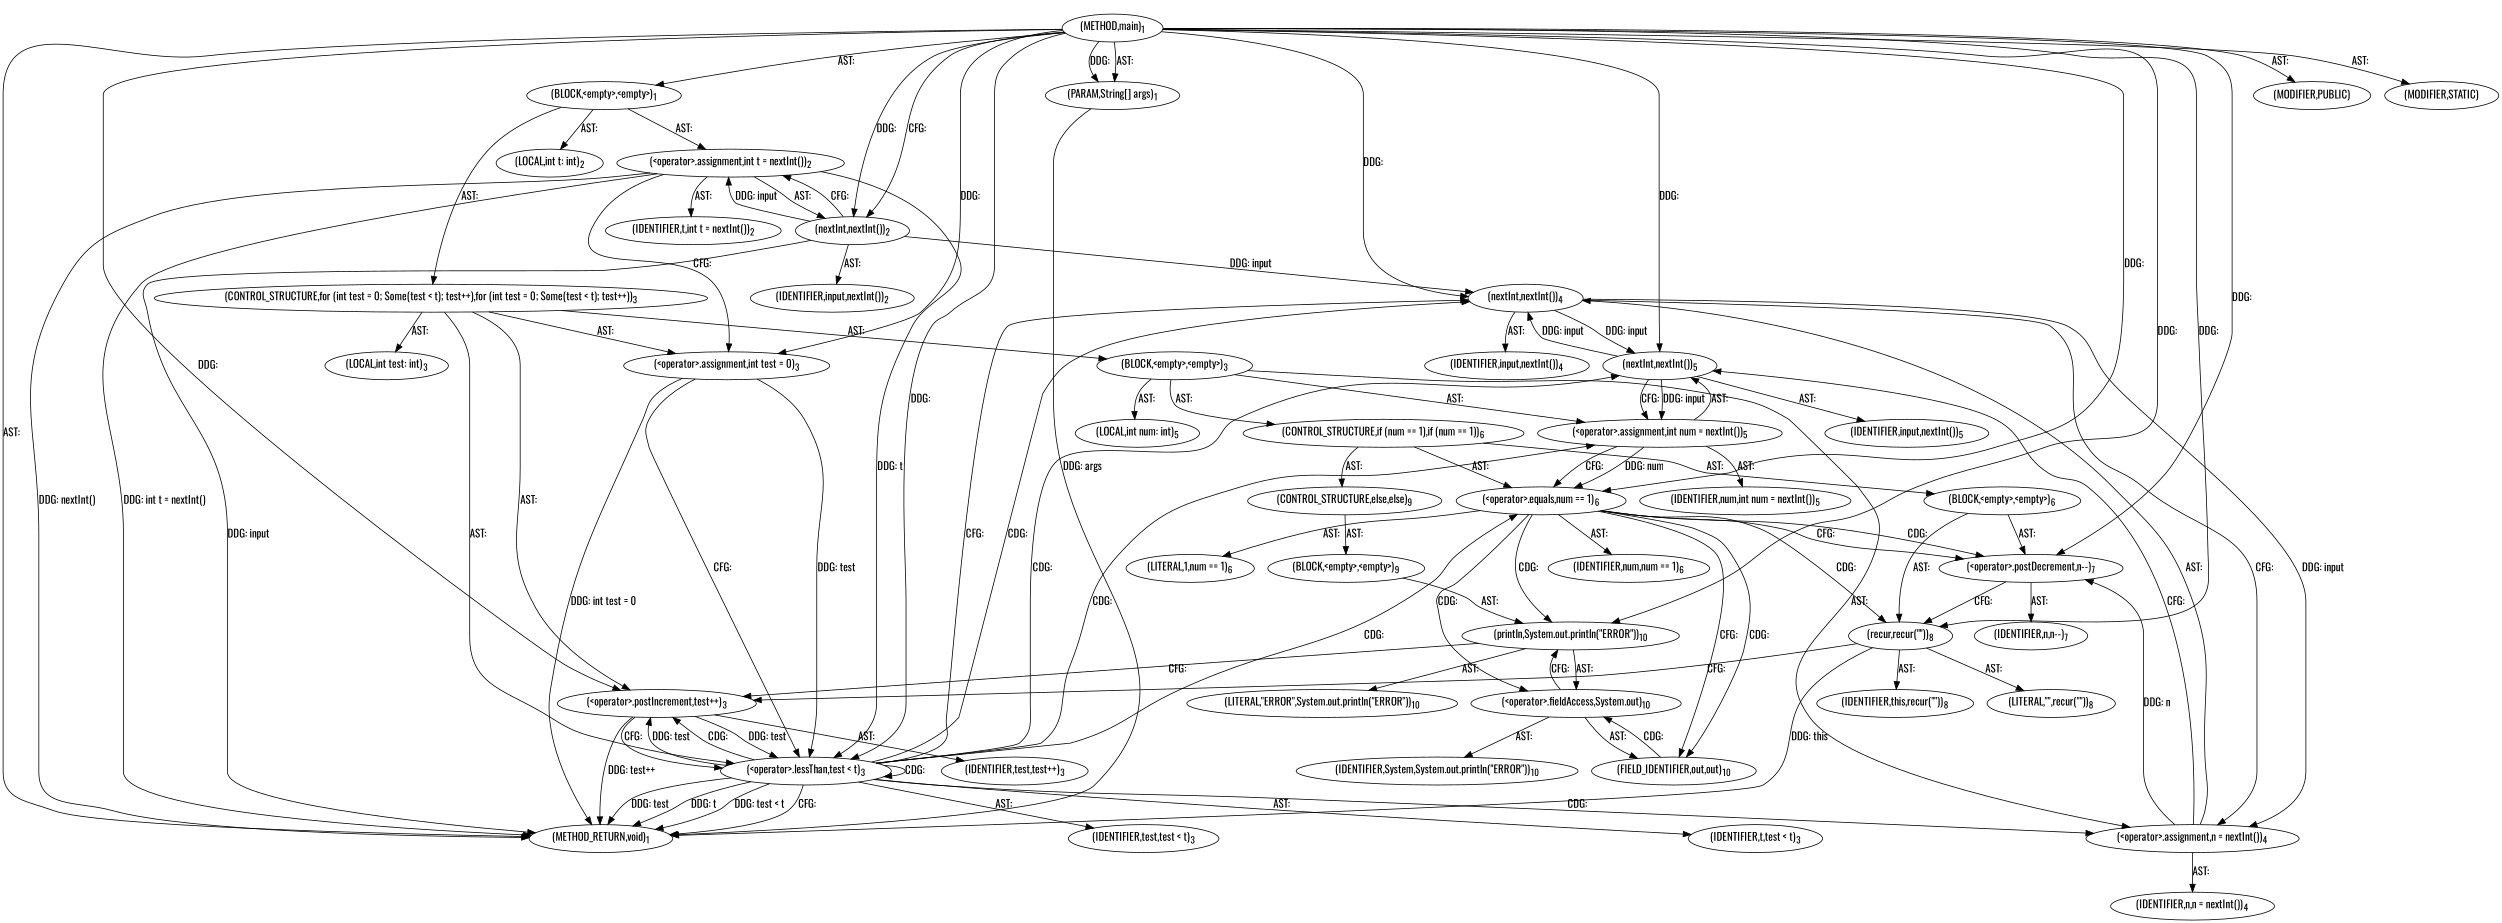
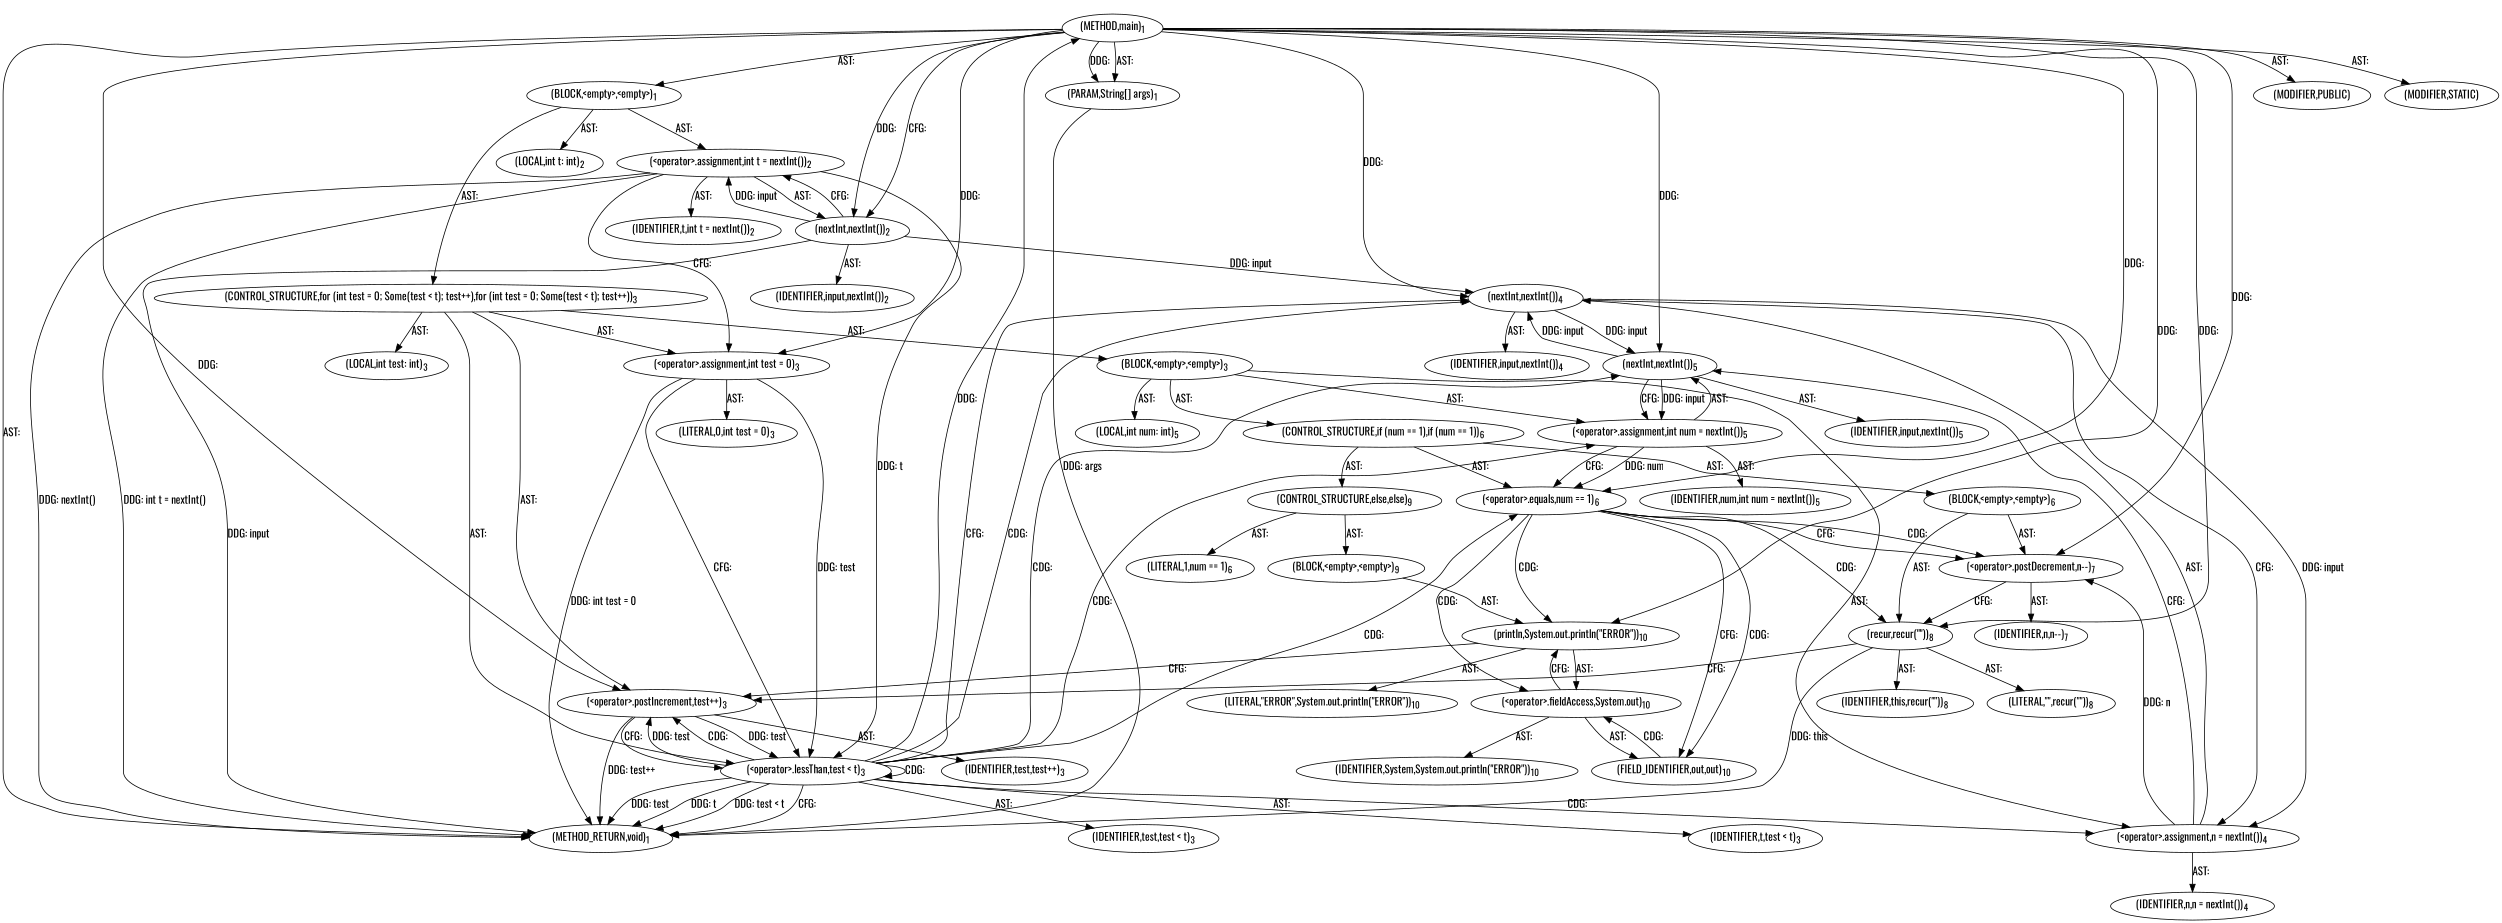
  digraph {
    fontname=Oswald
    node [fontname=Oswald]
    edge [fontname=Oswald]
    n1 [label=<(METHOD,main)<SUB>1</SUB>>]
    n2 [label=<(PARAM,String[] args)<SUB>1</SUB>>]
    n3 [label=<(BLOCK,&lt;empty&gt;,&lt;empty&gt;)<SUB>1</SUB>>]
    n4 [label=<(nextInt,nextInt())<SUB>2</SUB>>]
    n5 [label=<(&lt;operator&gt;.assignment,int test = 0)<SUB>3</SUB>>]
    n6 [label=<(&lt;operator&gt;.lessThan,test &lt; t)<SUB>3</SUB>>]
    n7 [label=<(&lt;operator&gt;.postIncrement,test++)<SUB>3</SUB>>]
    n8 [label=<(nextInt,nextInt())<SUB>4</SUB>>]
    n9 [label=<(nextInt,nextInt())<SUB>5</SUB>>]
    n10 [label=<(&lt;operator&gt;.equals,num == 1)<SUB>6</SUB>>]
    n11 [label=<(&lt;operator&gt;.postDecrement,n--)<SUB>7</SUB>>]
    n12 [label=<(recur,recur(&quot;&quot;))<SUB>8</SUB>>]
    n13 [label=<(println,System.out.println(&quot;ERROR&quot;))<SUB>10</SUB>>]
    n14 [label=<(MODIFIER,PUBLIC)>]
    n15 [label=<(MODIFIER,STATIC)>]
    n16 [label=<(METHOD_RETURN,void)<SUB>1</SUB>>]
    n17 [label=<(LOCAL,int t: int)<SUB>2</SUB>>]
    n18 [label=<(&lt;operator&gt;.assignment,int t = nextInt())<SUB>2</SUB>>]
    n19 [label=<(CONTROL_STRUCTURE,for (int test = 0; Some(test &lt; t); test++),for (int test = 0; Some(test &lt; t); test++))<SUB>3</SUB>>]
    n20 [label=<(IDENTIFIER,input,nextInt())<SUB>2</SUB>>]
+   n21 [label=<(LITERAL,0,int test = 0)<SUB>3</SUB>>]
    n22 [label=<(IDENTIFIER,test,test &lt; t)<SUB>3</SUB>>]
    n23 [label=<(IDENTIFIER,t,test &lt; t)<SUB>3</SUB>>]
    n24 [label=<(&lt;operator&gt;.assignment,n = nextInt())<SUB>4</SUB>>]
    n25 [label=<(&lt;operator&gt;.assignment,int num = nextInt())<SUB>5</SUB>>]
    n26 [label=<(IDENTIFIER,test,test++)<SUB>3</SUB>>]
    n27 [label=<(IDENTIFIER,input,nextInt())<SUB>4</SUB>>]
    n28 [label=<(IDENTIFIER,input,nextInt())<SUB>5</SUB>>]
-   n29 [label=<(IDENTIFIER,num,num == 1)<SUB>6</SUB>>]
    n30 [label=<(LITERAL,1,num == 1)<SUB>6</SUB>>]
    n31 [label=<(&lt;operator&gt;.fieldAccess,System.out)<SUB>10</SUB>>]
    n32 [label=<(FIELD_IDENTIFIER,out,out)<SUB>10</SUB>>]
    n33 [label=<(IDENTIFIER,n,n--)<SUB>7</SUB>>]
    n34 [label=<(IDENTIFIER,this,recur(&quot;&quot;))<SUB>8</SUB>>]
    n35 [label=<(LITERAL,&quot;&quot;,recur(&quot;&quot;))<SUB>8</SUB>>]
    n36 [label=<(LITERAL,&quot;ERROR&quot;,System.out.println(&quot;ERROR&quot;))<SUB>10</SUB>>]
    n37 [label=<(IDENTIFIER,t,int t = nextInt())<SUB>2</SUB>>]
    n38 [label=<(LOCAL,int test: int)<SUB>3</SUB>>]
    n39 [label=<(BLOCK,&lt;empty&gt;,&lt;empty&gt;)<SUB>3</SUB>>]
    n40 [label=<(LOCAL,int num: int)<SUB>5</SUB>>]
    n41 [label=<(CONTROL_STRUCTURE,if (num == 1),if (num == 1))<SUB>6</SUB>>]
    n42 [label=<(IDENTIFIER,n,n = nextInt())<SUB>4</SUB>>]
    n43 [label=<(IDENTIFIER,num,int num = nextInt())<SUB>5</SUB>>]
    n44 [label=<(BLOCK,&lt;empty&gt;,&lt;empty&gt;)<SUB>6</SUB>>]
    n45 [label=<(CONTROL_STRUCTURE,else,else)<SUB>9</SUB>>]
    n46 [label=<(BLOCK,&lt;empty&gt;,&lt;empty&gt;)<SUB>9</SUB>>]
    n47 [label=<(IDENTIFIER,System,System.out.println(&quot;ERROR&quot;))<SUB>10</SUB>>]
    n1 -> n2 [label="AST: "]
    n1 -> n2 [label="DDG: "]
    n1 -> n3 [label="AST: "]
    n1 -> n4 [label="CFG: "]
    n1 -> n4 [label="DDG: "]
    n1 -> n5 [label="DDG: "]
-   n1 -> n6 [label="DDG: "]
+   n6 -> n1 [label="DDG: "]
    n1 -> n7 [label="DDG: "]
    n1 -> n8 [label="DDG: "]
    n1 -> n9 [label="DDG: "]
    n1 -> n10 [label="DDG: "]
    n1 -> n11 [label="DDG: "]
    n1 -> n12 [label="DDG: "]
    n1 -> n13 [label="DDG: "]
    n1 -> n14 [label="AST: "]
    n1 -> n15 [label="AST: "]
    n1 -> n16 [label="AST: "]
    n2 -> n16 [label="DDG: args"]
    n3 -> n17 [label="AST: "]
    n3 -> n18 [label="AST: "]
    n3 -> n19 [label="AST: "]
    n4 -> n8 [label="DDG: input"]
    n4 -> n16 [label="DDG: input"]
    n4 -> n18 [label="CFG: "]
    n4 -> n18 [label="DDG: input"]
    n4 -> n20 [label="AST: "]
    n5 -> n6 [label="CFG: "]
    n5 -> n6 [label="DDG: test"]
    n5 -> n16 [label="DDG: int test = 0"]
+   n5 -> n21 [label="AST: "]
    n6 -> n6 [label="CDG: "]
    n6 -> n7 [label="DDG: test"]
    n6 -> n7 [label="CDG: "]
    n6 -> n8 [label="CFG: "]
    n6 -> n8 [label="CDG: "]
    n6 -> n9 [label="CDG: "]
    n6 -> n10 [label="CDG: "]
    n6 -> n16 [label="CFG: "]
    n6 -> n16 [label="DDG: test"]
    n6 -> n16 [label="DDG: t"]
    n6 -> n16 [label="DDG: test &lt; t"]
    n6 -> n22 [label="AST: "]
    n6 -> n23 [label="AST: "]
    n6 -> n24 [label="CDG: "]
    n6 -> n25 [label="CDG: "]
    n7 -> n6 [label="CFG: "]
    n7 -> n6 [label="DDG: test"]
    n7 -> n16 [label="DDG: test++"]
    n7 -> n26 [label="AST: "]
    n8 -> n9 [label="DDG: input"]
    n8 -> n24 [label="CFG: "]
    n8 -> n24 [label="DDG: input"]
    n8 -> n27 [label="AST: "]
    n9 -> n8 [label="DDG: input"]
    n9 -> n25 [label="CFG: "]
    n9 -> n25 [label="DDG: input"]
    n9 -> n28 [label="AST: "]
    n10 -> n11 [label="CFG: "]
    n10 -> n11 [label="CDG: "]
    n10 -> n12 [label="CDG: "]
    n10 -> n13 [label="CDG: "]
-   n10 -> n29 [label="AST: "]
-   n10 -> n30 [label="AST: "]
+   n45 -> n30 [label="AST: "]
    n10 -> n31 [label="CDG: "]
    n10 -> n32 [label="CFG: "]
    n10 -> n32 [label="CDG: "]
    n11 -> n12 [label="CFG: "]
    n11 -> n33 [label="AST: "]
    n12 -> n7 [label="CFG: "]
    n12 -> n16 [label="DDG: this"]
    n12 -> n34 [label="AST: "]
    n12 -> n35 [label="AST: "]
    n13 -> n7 [label="CFG: "]
    n13 -> n31 [label="AST: "]
    n13 -> n36 [label="AST: "]
    n18 -> n4 [label="AST: "]
    n18 -> n5 [label="CFG: "]
    n18 -> n6 [label="DDG: t"]
    n18 -> n16 [label="DDG: nextInt()"]
    n18 -> n16 [label="DDG: int t = nextInt()"]
    n18 -> n37 [label="AST: "]
    n19 -> n5 [label="AST: "]
    n19 -> n6 [label="AST: "]
    n19 -> n7 [label="AST: "]
    n19 -> n38 [label="AST: "]
    n19 -> n39 [label="AST: "]
    n24 -> n8 [label="AST: "]
    n24 -> n9 [label="CFG: "]
    n24 -> n11 [label="DDG: n"]
    n24 -> n42 [label="AST: "]
    n25 -> n9 [label="AST: "]
    n25 -> n10 [label="CFG: "]
    n25 -> n10 [label="DDG: num"]
    n25 -> n43 [label="AST: "]
    n31 -> n13 [label="CFG: "]
    n31 -> n32 [label="AST: "]
    n31 -> n47 [label="AST: "]
    n32 -> n31 [label="CDG: "]
    n39 -> n24 [label="AST: "]
    n39 -> n25 [label="AST: "]
    n39 -> n40 [label="AST: "]
    n39 -> n41 [label="AST: "]
    n41 -> n10 [label="AST: "]
    n41 -> n44 [label="AST: "]
    n41 -> n45 [label="AST: "]
    n44 -> n11 [label="AST: "]
    n44 -> n12 [label="AST: "]
    n45 -> n46 [label="AST: "]
    n46 -> n13 [label="AST: "]
  }
